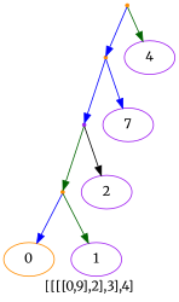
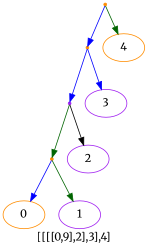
  digraph {
    fontname=Merriweather
    label="[[[[0,9],2],3],4]"
    node [color=darkorange fontname=Merriweather]
    edge [color=blue fontname=Merriweather]
    r4 [shape=point]
    r3 [shape=point]
-   4 [color=purple]
+   4
    r2 [color=purple shape=point]
-   3 [color=purple label=7]
+   3 [color=purple]
    r9 [shape=point]
    2 [color=purple]
    0
    n9 [color=purple label=1]
    r4 -> r3
    r4 -> 4 [color=darkgreen]
    r3 -> r2
    r3 -> 3
    r2 -> r9 [color=darkgreen]
    r2 -> 2 [color=black]
    r9 -> 0
    r9 -> n9 [color=darkgreen]
  }
